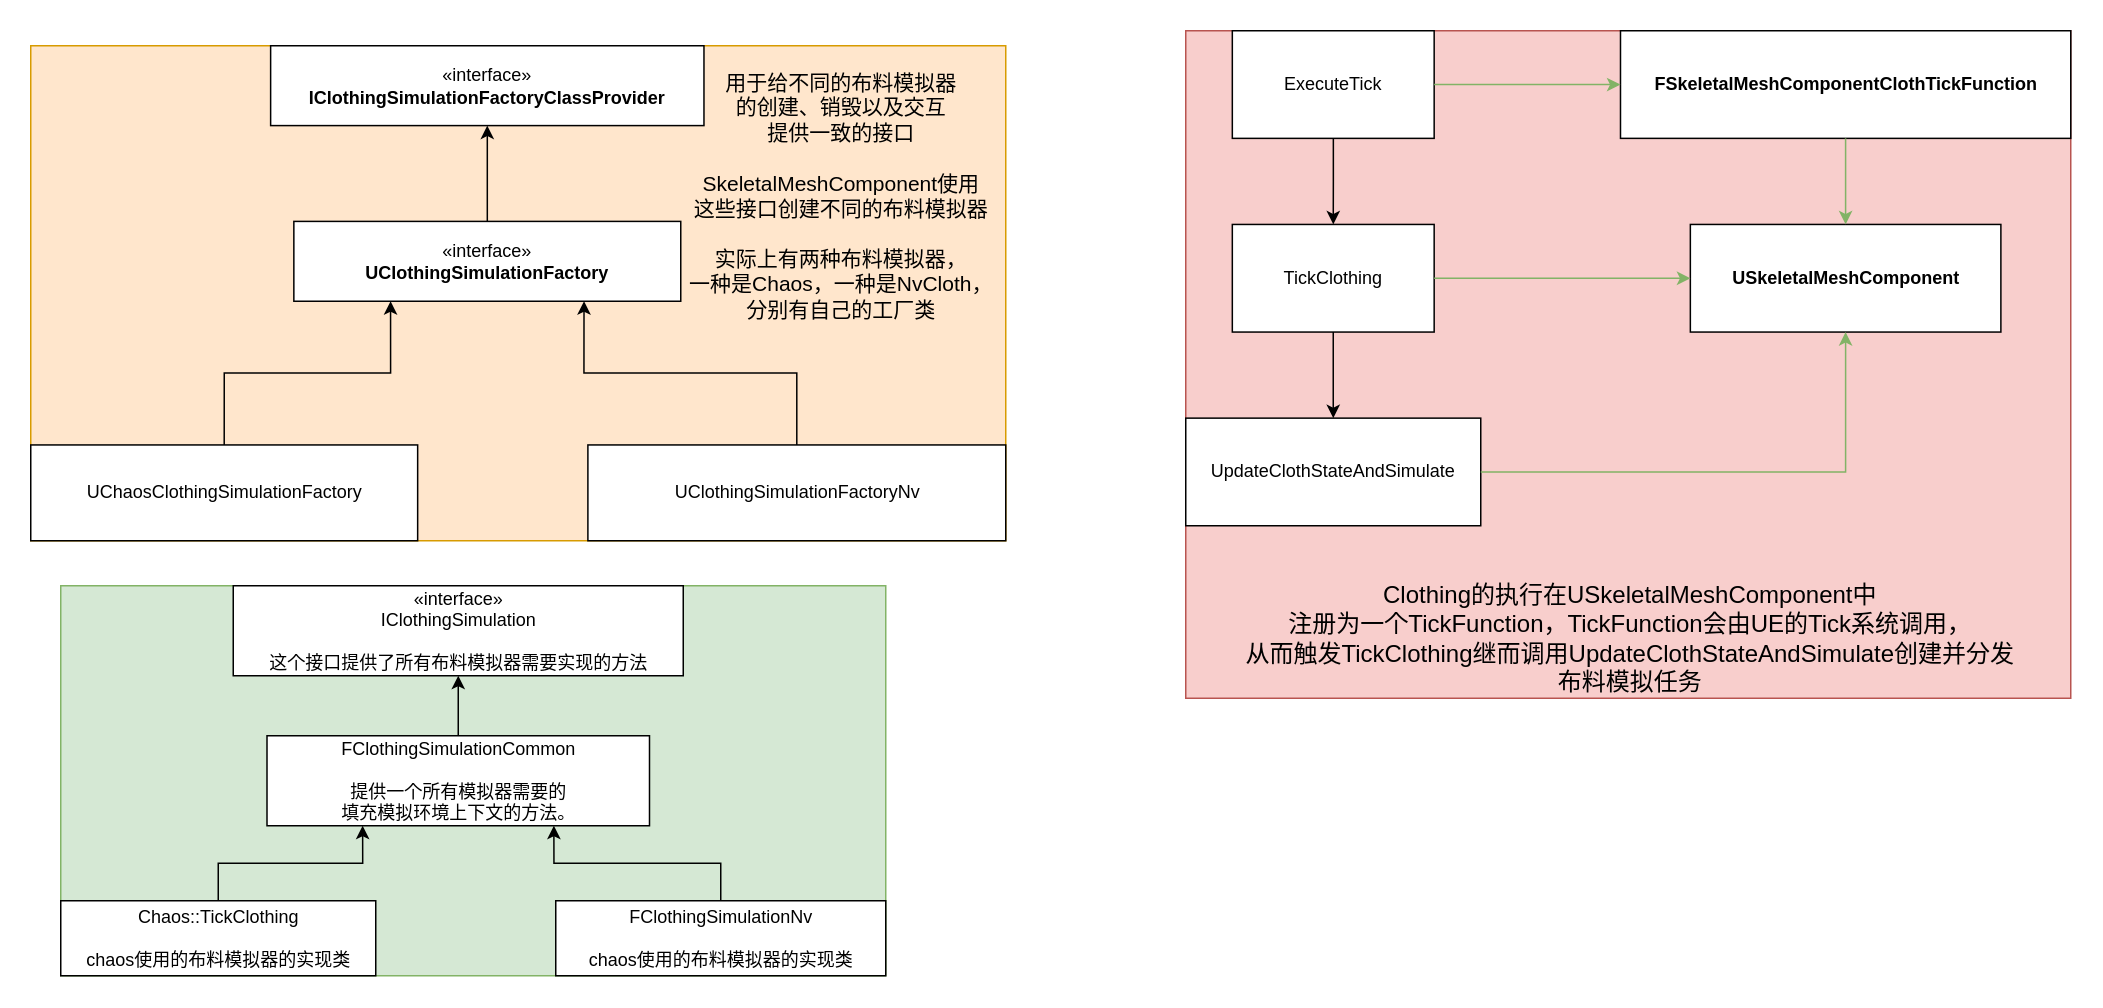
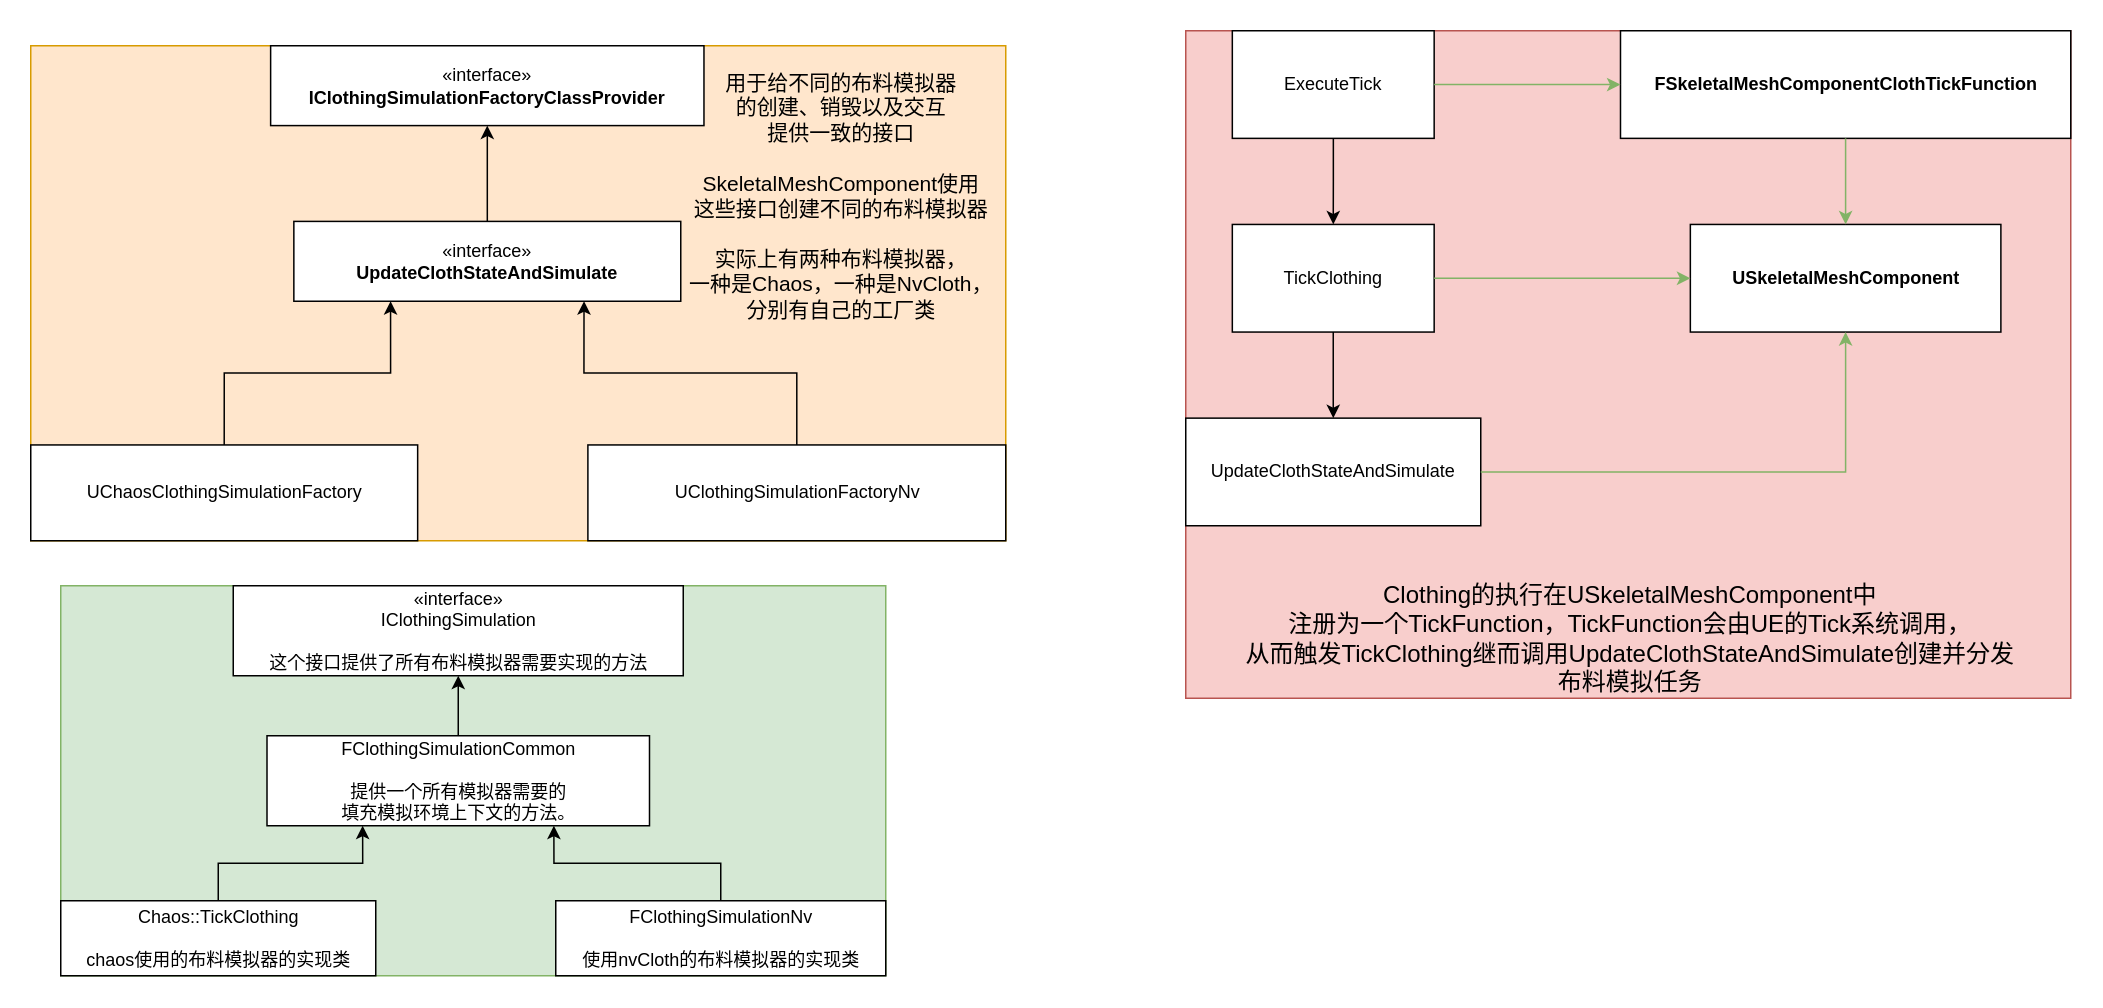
  <mxCell id="0" />
  <mxCell id="1" parent="0" />
  <mxCell id="2" value="" style="group;fillColor=#ffe6cc;strokeColor=#d79b00;" parent="1" vertex="1" connectable="0"><mxGeometry x="20" y="30" width="650" height="330" as="geometry" /></mxCell>
- <mxCell id="3" value="«interface»&lt;br&gt;&lt;b&gt;UClothingSimulationFactory&lt;/b&gt;" style="html=1;" parent="2" vertex="1"><mxGeometry x="175.397" y="117.097" width="257.937" height="53.226" as="geometry" /></mxCell>
+ <mxCell id="3" value="«interface»&lt;br&gt;&lt;b&gt;UpdateClothStateAndSimulate&lt;/b&gt;" style="html=1;" parent="2" vertex="1"><mxGeometry x="175.397" y="117.097" width="257.937" height="53.226" as="geometry" /></mxCell>
  <mxCell id="4" value="«interface»&lt;br&gt;&lt;b&gt;IClothingSimulationFactoryClassProvider&lt;/b&gt;" style="html=1;" parent="2" vertex="1"><mxGeometry x="159.921" width="288.889" height="53.226" as="geometry" /></mxCell>
  <mxCell id="5" style="edgeStyle=orthogonalEdgeStyle;rounded=0;orthogonalLoop=1;jettySize=auto;html=1;exitX=0.5;exitY=0;exitDx=0;exitDy=0;entryX=0.5;entryY=1;entryDx=0;entryDy=0;" parent="2" source="3" target="4" edge="1"><mxGeometry relative="1" as="geometry" /></mxCell>
  <mxCell id="6" style="edgeStyle=orthogonalEdgeStyle;rounded=0;orthogonalLoop=1;jettySize=auto;html=1;exitX=0.5;exitY=0;exitDx=0;exitDy=0;entryX=0.25;entryY=1;entryDx=0;entryDy=0;" parent="2" source="7" target="3" edge="1"><mxGeometry relative="1" as="geometry" /></mxCell>
  <mxCell id="7" value="UChaosClothingSimulationFactory" style="html=1;" parent="2" vertex="1"><mxGeometry y="266.129" width="257.937" height="63.871" as="geometry" /></mxCell>
  <mxCell id="8" style="edgeStyle=orthogonalEdgeStyle;rounded=0;orthogonalLoop=1;jettySize=auto;html=1;entryX=0.75;entryY=1;entryDx=0;entryDy=0;" parent="2" source="9" target="3" edge="1"><mxGeometry relative="1" as="geometry" /></mxCell>
  <mxCell id="9" value="UClothingSimulationFactoryNv" style="html=1;" parent="2" vertex="1"><mxGeometry x="371.429" y="266.129" width="278.571" height="63.871" as="geometry" /></mxCell>
  <mxCell id="10" value="用于给不同的布料模拟器&lt;br style=&quot;font-size: 14px;&quot;&gt;的创建、销毁以及交互&lt;br style=&quot;font-size: 14px;&quot;&gt;提供一致的接口&lt;br style=&quot;font-size: 14px;&quot;&gt;&lt;br style=&quot;font-size: 14px;&quot;&gt;SkeletalMeshComponent使用&lt;br style=&quot;font-size: 14px;&quot;&gt;这些接口创建不同的布料模拟器&lt;br style=&quot;font-size: 14px;&quot;&gt;&lt;br style=&quot;font-size: 14px;&quot;&gt;实际上有两种布料模拟器，&lt;br style=&quot;font-size: 14px;&quot;&gt;一种是Chaos，一种是NvCloth，&lt;br style=&quot;font-size: 14px;&quot;&gt;分别有自己的工厂类" style="text;html=1;align=center;verticalAlign=middle;resizable=0;points=[];autosize=1;strokeColor=none;fillColor=none;fontSize=14;" parent="1" vertex="1"><mxGeometry x="450" y="40" width="220" height="180" as="geometry" /></mxCell>
  <mxCell id="11" value="" style="group;fillColor=#d5e8d4;strokeColor=#82b366;" parent="1" vertex="1" connectable="0"><mxGeometry x="40" y="390" width="550" height="260" as="geometry" /></mxCell>
  <mxCell id="12" value="FClothingSimulationCommon&lt;br&gt;&lt;br&gt;提供一个所有模拟器需要的&lt;br&gt;填充模拟环境上下文的方法。&lt;br&gt;" style="html=1;" parent="11" vertex="1"><mxGeometry x="137.5" y="100" width="255" height="60" as="geometry" /></mxCell>
  <mxCell id="13" value="«interface»&lt;br&gt;IClothingSimulation&lt;br&gt;&lt;br&gt;这个接口提供了所有布料模拟器需要实现的方法" style="html=1;" parent="11" vertex="1"><mxGeometry x="115" width="300" height="60" as="geometry" /></mxCell>
  <mxCell id="14" style="edgeStyle=orthogonalEdgeStyle;rounded=0;orthogonalLoop=1;jettySize=auto;html=1;entryX=0.5;entryY=1;entryDx=0;entryDy=0;" parent="11" source="12" target="13" edge="1"><mxGeometry relative="1" as="geometry" /></mxCell>
  <mxCell id="15" style="edgeStyle=orthogonalEdgeStyle;rounded=0;orthogonalLoop=1;jettySize=auto;html=1;entryX=0.25;entryY=1;entryDx=0;entryDy=0;" parent="11" source="16" target="12" edge="1"><mxGeometry relative="1" as="geometry" /></mxCell>
  <mxCell id="16" value="Chaos::TickClothing&lt;br&gt;&lt;br&gt;chaos使用的布料模拟器的实现类" style="html=1;" parent="11" vertex="1"><mxGeometry y="210" width="210" height="50" as="geometry" /></mxCell>
  <mxCell id="17" style="edgeStyle=orthogonalEdgeStyle;rounded=0;orthogonalLoop=1;jettySize=auto;html=1;entryX=0.75;entryY=1;entryDx=0;entryDy=0;" parent="11" source="18" target="12" edge="1"><mxGeometry relative="1" as="geometry" /></mxCell>
- <mxCell id="18" value="FClothingSimulationNv&lt;br&gt;&lt;br&gt;chaos使用的布料模拟器的实现类" style="html=1;" parent="11" vertex="1"><mxGeometry x="330" y="210" width="220" height="50" as="geometry" /></mxCell>
+ <mxCell id="18" value="FClothingSimulationNv&lt;br&gt;&lt;br&gt;使用nvCloth的布料模拟器的实现类" style="html=1;" parent="11" vertex="1"><mxGeometry x="330" y="210" width="220" height="50" as="geometry" /></mxCell>
  <mxCell id="19" value="" style="group;fillColor=#f8cecc;strokeColor=#b85450;" vertex="1" connectable="0" parent="1"><mxGeometry x="790" y="20" width="590" height="445" as="geometry" /></mxCell>
  <mxCell id="20" value="ExecuteTick" style="html=1;" vertex="1" parent="19"><mxGeometry x="31.053" width="134.561" height="71.739" as="geometry" /></mxCell>
  <mxCell id="21" value="TickClothing" style="html=1;" vertex="1" parent="19"><mxGeometry x="31.053" y="129.13" width="134.561" height="71.739" as="geometry" /></mxCell>
  <mxCell id="22" value="UpdateClothStateAndSimulate" style="html=1;" vertex="1" parent="19"><mxGeometry y="258.261" width="196.667" height="71.739" as="geometry" /></mxCell>
  <mxCell id="23" value="&lt;b&gt;FSkeletalMeshComponentClothTickFunction&lt;/b&gt;" style="html=1;" vertex="1" parent="19"><mxGeometry x="289.825" width="300.175" height="71.739" as="geometry" /></mxCell>
  <mxCell id="24" style="edgeStyle=orthogonalEdgeStyle;rounded=0;orthogonalLoop=1;jettySize=auto;html=1;exitX=1;exitY=0.5;exitDx=0;exitDy=0;entryX=0;entryY=0.5;entryDx=0;entryDy=0;fillColor=#d5e8d4;strokeColor=#82b366;" edge="1" parent="19" source="20" target="23"><mxGeometry relative="1" as="geometry" /></mxCell>
  <mxCell id="25" value="&lt;b&gt;USkeletalMeshComponent&lt;/b&gt;" style="html=1;" vertex="1" parent="19"><mxGeometry x="336.404" y="129.13" width="207.018" height="71.739" as="geometry" /></mxCell>
  <mxCell id="26" style="edgeStyle=orthogonalEdgeStyle;rounded=0;orthogonalLoop=1;jettySize=auto;html=1;exitX=1;exitY=0.5;exitDx=0;exitDy=0;entryX=0;entryY=0.5;entryDx=0;entryDy=0;fillColor=#d5e8d4;strokeColor=#82b366;" edge="1" parent="19" source="21" target="25"><mxGeometry relative="1" as="geometry" /></mxCell>
  <mxCell id="27" style="edgeStyle=orthogonalEdgeStyle;rounded=0;orthogonalLoop=1;jettySize=auto;html=1;exitX=1;exitY=0.5;exitDx=0;exitDy=0;entryX=0.5;entryY=1;entryDx=0;entryDy=0;fillColor=#d5e8d4;strokeColor=#82b366;" edge="1" parent="19" source="22" target="25"><mxGeometry relative="1" as="geometry" /></mxCell>
  <mxCell id="28" value="Clothing的执行在USkeletalMeshComponent中&lt;br&gt;注册为一个TickFunction，TickFunction会由UE的Tick系统调用，&lt;br&gt;从而触发TickClothing继而调用UpdateClothStateAndSimulate创建并分发&lt;br&gt;布料模拟任务" style="text;html=1;align=center;verticalAlign=middle;resizable=0;points=[];autosize=1;strokeColor=none;fillColor=none;fontSize=16;" vertex="1" parent="19"><mxGeometry x="31.05" y="365" width="530" height="80" as="geometry" /></mxCell>
  <mxCell id="29" style="edgeStyle=orthogonalEdgeStyle;rounded=0;orthogonalLoop=1;jettySize=auto;html=1;entryX=0.5;entryY=0;entryDx=0;entryDy=0;" edge="1" parent="19" source="20" target="21"><mxGeometry relative="1" as="geometry" /></mxCell>
  <mxCell id="30" style="edgeStyle=orthogonalEdgeStyle;rounded=0;orthogonalLoop=1;jettySize=auto;html=1;exitX=0.5;exitY=1;exitDx=0;exitDy=0;entryX=0.5;entryY=0;entryDx=0;entryDy=0;" edge="1" parent="19" source="21" target="22"><mxGeometry relative="1" as="geometry" /></mxCell>
  <mxCell id="31" value="" style="edgeStyle=orthogonalEdgeStyle;rounded=0;orthogonalLoop=1;jettySize=auto;html=1;fillColor=#d5e8d4;strokeColor=#82b366;" edge="1" parent="19" source="23" target="25"><mxGeometry relative="1" as="geometry" /></mxCell>
